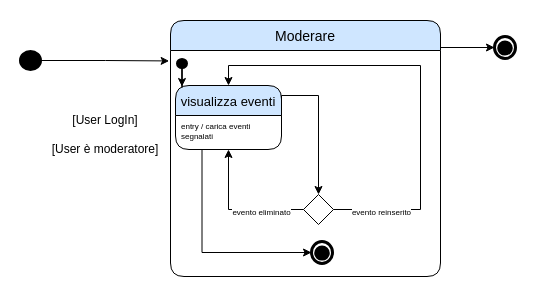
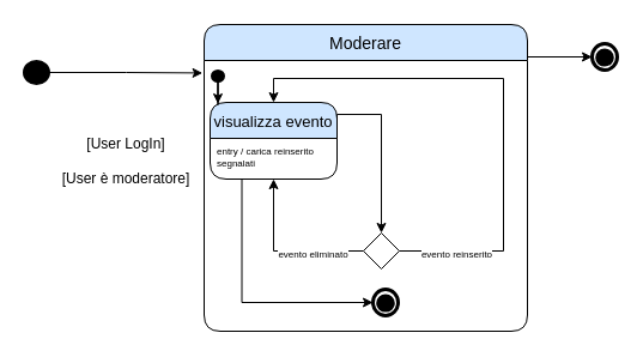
  <mxCell id="0" />
  <mxCell id="1" parent="0" />
  <mxCell id="2" style="edgeStyle=orthogonalEdgeStyle;rounded=0;orthogonalLoop=1;jettySize=auto;html=1;entryX=-0.005;entryY=0.158;entryDx=0;entryDy=0;entryPerimeter=0;" edge="1" parent="1" source="3" target="10"><mxGeometry relative="1" as="geometry" /></mxCell>
  <mxCell id="3" value="" style="shape=mxgraph.bpmn.shape;html=1;verticalLabelPosition=bottom;labelBackgroundColor=#ffffff;verticalAlign=top;align=center;perimeter=ellipsePerimeter;outlineConnect=0;outline=end;symbol=general;strokeWidth=1;fillColor=#000000;" vertex="1" parent="1"><mxGeometry x="20" y="51" width="20" height="18" as="geometry" /></mxCell>
  <mxCell id="4" value="[User LogIn]&lt;br&gt;&lt;br&gt;[User è moderatore]" style="text;html=1;strokeColor=none;fillColor=none;align=center;verticalAlign=middle;whiteSpace=wrap;rounded=0;" vertex="1" parent="1"><mxGeometry x="50" y="124" width="110" height="20" as="geometry" /></mxCell>
- <mxCell id="5" value="visualizza eventi" style="swimlane;childLayout=stackLayout;horizontal=1;startSize=30;horizontalStack=0;rounded=1;fontSize=13;fontStyle=0;strokeWidth=1;resizeParent=0;resizeLast=1;shadow=0;dashed=0;align=center;fillColor=#CFE6FF;" vertex="1" parent="1"><mxGeometry x="175" y="85" width="106" height="64" as="geometry" /></mxCell>
- <mxCell id="6" value="entry / carica eventi &#10;segnalati" style="align=left;strokeColor=none;fillColor=none;spacingLeft=4;fontSize=8;verticalAlign=top;resizable=0;rotatable=0;part=1;" vertex="1" parent="5"><mxGeometry y="30" width="106" height="34" as="geometry" /></mxCell>
+ <mxCell id="5" value="visualizza evento" style="swimlane;childLayout=stackLayout;horizontal=1;startSize=30;horizontalStack=0;rounded=1;fontSize=13;fontStyle=0;strokeWidth=1;resizeParent=0;resizeLast=1;shadow=0;dashed=0;align=center;fillColor=#CFE6FF;" vertex="1" parent="1"><mxGeometry x="175" y="85" width="106" height="64" as="geometry" /></mxCell>
+ <mxCell id="6" value="entry / carica reinserito &#10;segnalati" style="align=left;strokeColor=none;fillColor=none;spacingLeft=4;fontSize=8;verticalAlign=top;resizable=0;rotatable=0;part=1;" vertex="1" parent="5"><mxGeometry y="30" width="106" height="34" as="geometry" /></mxCell>
  <mxCell id="7" style="edgeStyle=orthogonalEdgeStyle;rounded=0;orthogonalLoop=1;jettySize=auto;html=1;entryX=0.061;entryY=0.016;entryDx=0;entryDy=0;entryPerimeter=0;fontSize=13;" edge="1" parent="1" source="8" target="5"><mxGeometry relative="1" as="geometry" /></mxCell>
  <mxCell id="8" value="" style="shape=mxgraph.bpmn.shape;html=1;verticalLabelPosition=bottom;labelBackgroundColor=#ffffff;verticalAlign=top;align=center;perimeter=ellipsePerimeter;outlineConnect=0;outline=end;symbol=general;strokeWidth=1;fillColor=#000000;" vertex="1" parent="1"><mxGeometry x="177" y="59" width="9" height="8" as="geometry" /></mxCell>
  <mxCell id="9" style="edgeStyle=orthogonalEdgeStyle;rounded=0;orthogonalLoop=1;jettySize=auto;html=1;exitX=0.25;exitY=1;exitDx=0;exitDy=0;entryX=0;entryY=0.5;entryDx=0;entryDy=0;fontSize=13;" edge="1" parent="1" source="6" target="30"><mxGeometry relative="1" as="geometry"><mxPoint x="256.5" y="281" as="sourcePoint" /></mxGeometry></mxCell>
  <mxCell id="10" value="Moderare" style="swimlane;childLayout=stackLayout;horizontal=1;startSize=30;horizontalStack=0;rounded=1;fontSize=14;fontStyle=0;strokeWidth=1;resizeParent=0;resizeLast=1;shadow=0;dashed=0;align=center;fillColor=#CFE6FF;" vertex="1" parent="1"><mxGeometry x="170" y="20" width="270" height="256" as="geometry" /></mxCell>
  <mxCell id="11" style="edgeStyle=orthogonalEdgeStyle;rounded=0;orthogonalLoop=1;jettySize=auto;html=1;exitX=0;exitY=0.5;exitDx=0;exitDy=0;fontSize=13;entryX=0.5;entryY=1;entryDx=0;entryDy=0;" edge="1" parent="1" source="15" target="6"><mxGeometry relative="1" as="geometry" /></mxCell>
  <mxCell id="12" value="&lt;font style=&quot;font-size: 8px&quot;&gt;evento eliminato&lt;/font&gt;" style="edgeLabel;html=1;align=center;verticalAlign=middle;resizable=0;points=[];fontSize=13;" vertex="1" connectable="0" parent="11"><mxGeometry x="-0.227" y="1" relative="1" as="geometry"><mxPoint x="9.5" y="-1" as="offset" /></mxGeometry></mxCell>
  <mxCell id="13" style="edgeStyle=orthogonalEdgeStyle;rounded=0;orthogonalLoop=1;jettySize=auto;html=1;exitX=1;exitY=0.5;exitDx=0;exitDy=0;entryX=0.5;entryY=0;entryDx=0;entryDy=0;fontSize=13;" edge="1" parent="1" source="15" target="5"><mxGeometry relative="1" as="geometry"><Array as="points"><mxPoint x="420" y="209" /><mxPoint x="420" y="65" /><mxPoint x="228" y="65" /></Array></mxGeometry></mxCell>
  <mxCell id="14" value="&lt;font style=&quot;font-size: 8px&quot;&gt;evento reinserito&lt;/font&gt;" style="edgeLabel;html=1;align=center;verticalAlign=middle;resizable=0;points=[];fontSize=13;" vertex="1" connectable="0" parent="13"><mxGeometry x="-0.728" y="1" relative="1" as="geometry"><mxPoint x="-13" y="1" as="offset" /></mxGeometry></mxCell>
  <mxCell id="15" value="" style="rhombus;whiteSpace=wrap;html=1;strokeWidth=1;fillColor=none;fontSize=13;" vertex="1" parent="1"><mxGeometry x="303" y="194" width="30" height="30" as="geometry" /></mxCell>
  <mxCell id="16" style="edgeStyle=orthogonalEdgeStyle;rounded=0;orthogonalLoop=1;jettySize=auto;html=1;exitX=1;exitY=0;exitDx=0;exitDy=0;entryX=0.5;entryY=0;entryDx=0;entryDy=0;fontSize=13;" edge="1" parent="1" source="6" target="15"><mxGeometry relative="1" as="geometry" /></mxCell>
  <mxCell id="17" value="" style="group" vertex="1" connectable="0" parent="1"><mxGeometry x="311" y="241" width="21" height="22" as="geometry" /></mxCell>
  <mxCell id="18" value="" style="group" vertex="1" connectable="0" parent="17"><mxGeometry width="21" height="22" as="geometry" /></mxCell>
  <mxCell id="19" value="" style="group" vertex="1" connectable="0" parent="18"><mxGeometry width="21" height="22" as="geometry" /></mxCell>
  <mxCell id="20" value="" style="group" vertex="1" connectable="0" parent="19"><mxGeometry width="21" height="22" as="geometry" /></mxCell>
  <mxCell id="21" value="" style="group" vertex="1" connectable="0" parent="20"><mxGeometry width="21" height="22" as="geometry" /></mxCell>
  <mxCell id="22" value="" style="group" vertex="1" connectable="0" parent="21"><mxGeometry width="21" height="22" as="geometry" /></mxCell>
  <mxCell id="23" value="" style="group" vertex="1" connectable="0" parent="22"><mxGeometry width="21" height="22" as="geometry" /></mxCell>
  <mxCell id="24" value="" style="group" vertex="1" connectable="0" parent="23"><mxGeometry width="21" height="22" as="geometry" /></mxCell>
  <mxCell id="25" value="" style="group" vertex="1" connectable="0" parent="24"><mxGeometry width="21" height="22" as="geometry" /></mxCell>
  <mxCell id="26" value="" style="group" vertex="1" connectable="0" parent="25"><mxGeometry width="21" height="22" as="geometry" /></mxCell>
  <mxCell id="27" value="" style="group" vertex="1" connectable="0" parent="26"><mxGeometry width="21" height="22" as="geometry" /></mxCell>
  <mxCell id="28" value="" style="group" vertex="1" connectable="0" parent="27"><mxGeometry width="21" height="22" as="geometry" /></mxCell>
  <mxCell id="29" value="" style="group" vertex="1" connectable="0" parent="28"><mxGeometry width="21" height="22" as="geometry" /></mxCell>
  <mxCell id="30" value="" style="shape=mxgraph.bpmn.shape;html=1;verticalLabelPosition=bottom;labelBackgroundColor=#ffffff;verticalAlign=top;align=center;perimeter=ellipsePerimeter;outlineConnect=0;outline=end;symbol=general;strokeWidth=1;" vertex="1" parent="29"><mxGeometry width="21" height="22" as="geometry" /></mxCell>
  <mxCell id="31" value="" style="shape=mxgraph.bpmn.shape;html=1;verticalLabelPosition=bottom;labelBackgroundColor=#ffffff;verticalAlign=top;align=center;perimeter=ellipsePerimeter;outlineConnect=0;outline=end;symbol=general;strokeWidth=1;fillColor=#000000;container=1;" vertex="1" parent="29"><mxGeometry x="4.2" y="5.5" width="12.6" height="12.1" as="geometry"><mxRectangle x="6" y="7.5" width="50" height="40" as="alternateBounds" /></mxGeometry></mxCell>
  <mxCell id="32" value="" style="group" vertex="1" connectable="0" parent="1"><mxGeometry x="440" y="36" width="75" height="22" as="geometry" /></mxCell>
  <mxCell id="33" value="" style="group" vertex="1" connectable="0" parent="32"><mxGeometry x="54" width="21" height="22" as="geometry" /></mxCell>
  <mxCell id="34" value="" style="group" vertex="1" connectable="0" parent="33"><mxGeometry width="21" height="22" as="geometry" /></mxCell>
  <mxCell id="35" value="" style="group" vertex="1" connectable="0" parent="34"><mxGeometry width="21" height="22" as="geometry" /></mxCell>
  <mxCell id="36" value="" style="group" vertex="1" connectable="0" parent="35"><mxGeometry width="21" height="22" as="geometry" /></mxCell>
  <mxCell id="37" value="" style="group" vertex="1" connectable="0" parent="36"><mxGeometry width="21" height="22" as="geometry" /></mxCell>
  <mxCell id="38" value="" style="group" vertex="1" connectable="0" parent="37"><mxGeometry width="21" height="22" as="geometry" /></mxCell>
  <mxCell id="39" value="" style="group" vertex="1" connectable="0" parent="38"><mxGeometry width="21" height="22" as="geometry" /></mxCell>
  <mxCell id="40" value="" style="group" vertex="1" connectable="0" parent="39"><mxGeometry width="21" height="22" as="geometry" /></mxCell>
  <mxCell id="41" value="" style="shape=mxgraph.bpmn.shape;html=1;verticalLabelPosition=bottom;labelBackgroundColor=#ffffff;verticalAlign=top;align=center;perimeter=ellipsePerimeter;outlineConnect=0;outline=end;symbol=general;strokeWidth=1;" vertex="1" parent="40"><mxGeometry width="21" height="22" as="geometry" /></mxCell>
  <mxCell id="42" value="" style="shape=mxgraph.bpmn.shape;html=1;verticalLabelPosition=bottom;labelBackgroundColor=#ffffff;verticalAlign=top;align=center;perimeter=ellipsePerimeter;outlineConnect=0;outline=end;symbol=general;strokeWidth=1;fillColor=#000000;container=1;" vertex="1" parent="40"><mxGeometry x="4.2" y="5.5" width="12.6" height="12.1" as="geometry"><mxRectangle x="6" y="7.5" width="50" height="40" as="alternateBounds" /></mxGeometry></mxCell>
  <mxCell id="43" value="" style="endArrow=classic;html=1;fontSize=13;" edge="1" parent="32" target="41"><mxGeometry width="50" height="50" relative="1" as="geometry"><mxPoint y="11" as="sourcePoint" /><mxPoint x="64" y="41" as="targetPoint" /></mxGeometry></mxCell>
